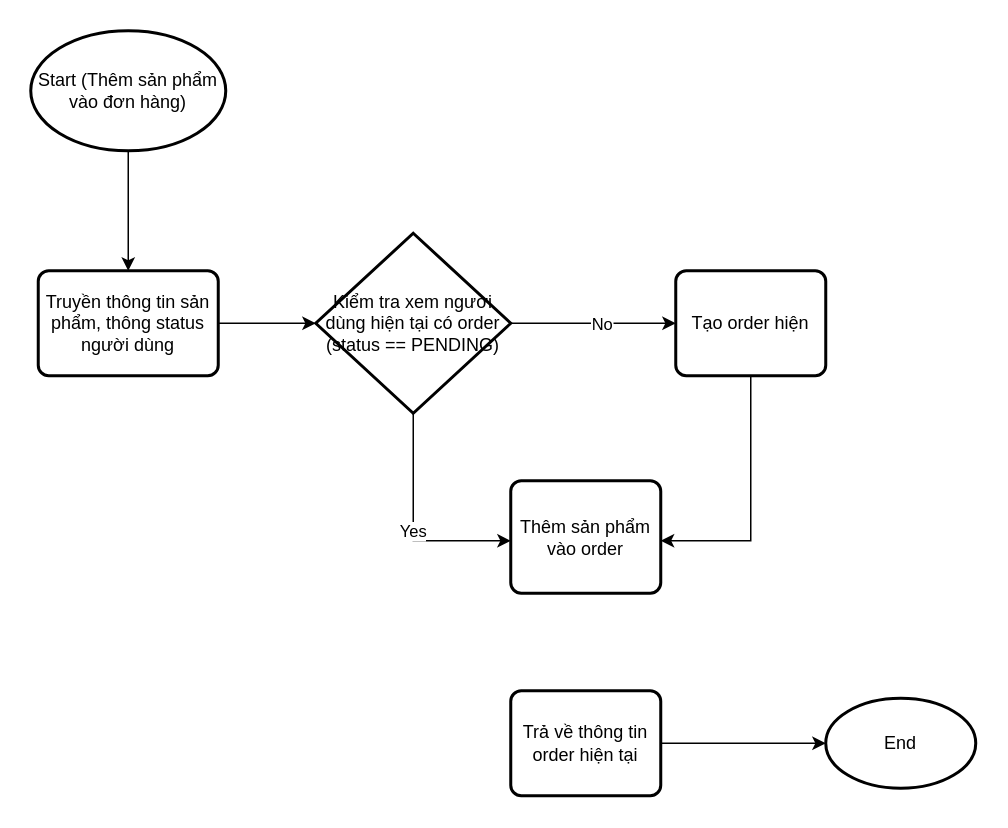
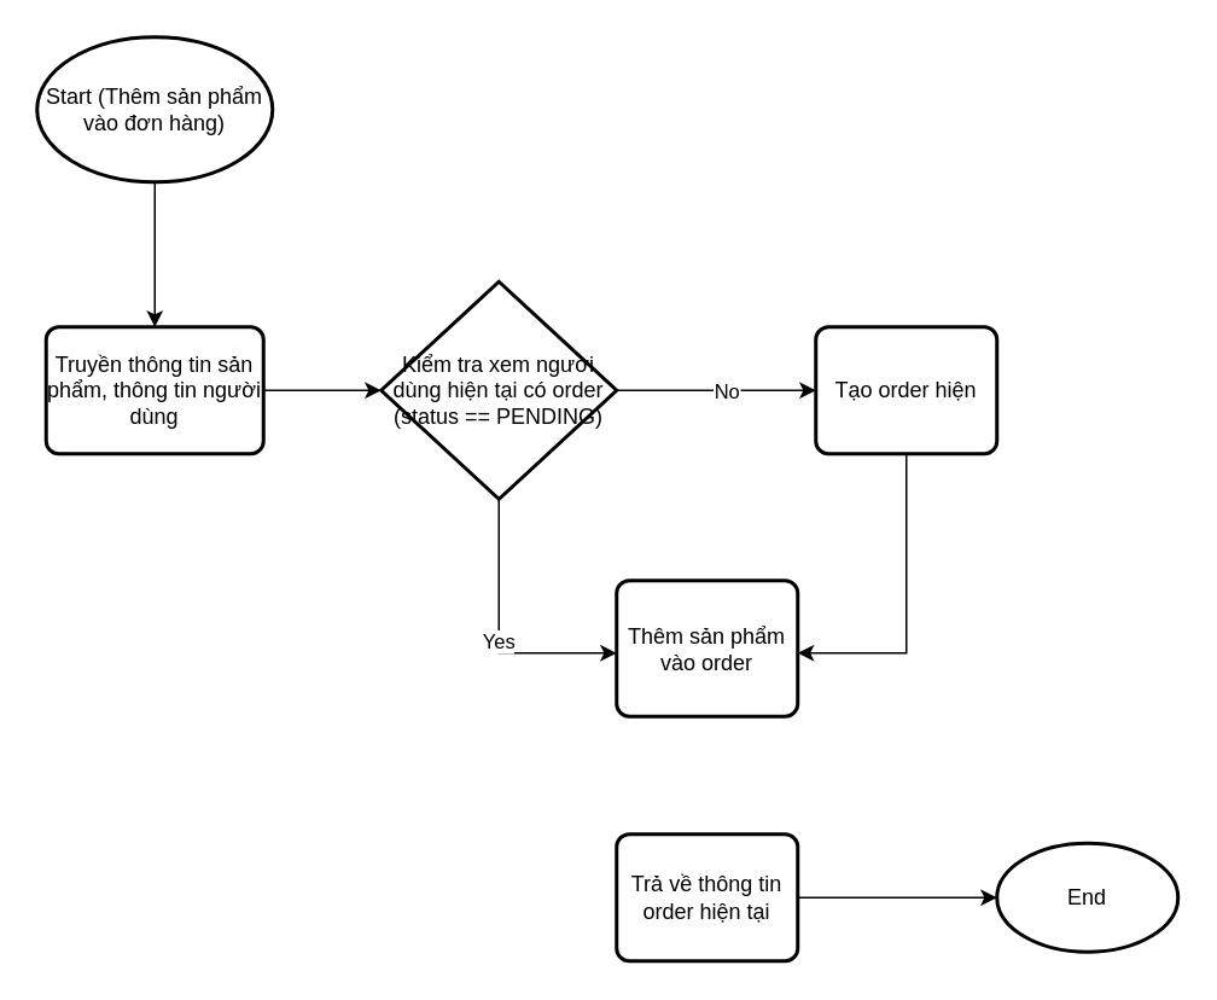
  <mxCell id="0" />
  <mxCell id="1" parent="0" />
  <mxCell id="2" value="" style="edgeStyle=orthogonalEdgeStyle;rounded=0;orthogonalLoop=1;jettySize=auto;html=1;" edge="1" parent="1" source="3" target="5"><mxGeometry relative="1" as="geometry" /></mxCell>
  <mxCell id="3" value="Start (Thêm sản phẩm vào đơn hàng)" style="strokeWidth=2;html=1;shape=mxgraph.flowchart.start_1;whiteSpace=wrap;" vertex="1" parent="1"><mxGeometry x="20" y="20" width="130" height="80" as="geometry" /></mxCell>
  <mxCell id="4" value="" style="edgeStyle=orthogonalEdgeStyle;rounded=0;orthogonalLoop=1;jettySize=auto;html=1;" edge="1" parent="1" source="5"><mxGeometry relative="1" as="geometry"><mxPoint x="210" y="215" as="targetPoint" /></mxGeometry></mxCell>
- <mxCell id="5" value="Truyền thông tin sản phẩm, thông status người dùng" style="rounded=1;whiteSpace=wrap;html=1;absoluteArcSize=1;arcSize=14;strokeWidth=2;" vertex="1" parent="1"><mxGeometry x="25" y="180" width="120" height="70" as="geometry" /></mxCell>
+ <mxCell id="5" value="Truyền thông tin sản phẩm, thông tin người dùng" style="rounded=1;whiteSpace=wrap;html=1;absoluteArcSize=1;arcSize=14;strokeWidth=2;" vertex="1" parent="1"><mxGeometry x="25" y="180" width="120" height="70" as="geometry" /></mxCell>
  <mxCell id="6" value="" style="edgeStyle=orthogonalEdgeStyle;rounded=0;orthogonalLoop=1;jettySize=auto;html=1;" edge="1" parent="1" source="10" target="11"><mxGeometry relative="1" as="geometry"><Array as="points"><mxPoint x="275" y="360" /></Array></mxGeometry></mxCell>
  <mxCell id="7" value="Yes" style="edgeLabel;html=1;align=center;verticalAlign=middle;resizable=0;points=[];" vertex="1" connectable="0" parent="6"><mxGeometry x="0.044" y="-1" relative="1" as="geometry"><mxPoint as="offset" /></mxGeometry></mxCell>
  <mxCell id="8" value="" style="edgeStyle=orthogonalEdgeStyle;rounded=0;orthogonalLoop=1;jettySize=auto;html=1;" edge="1" parent="1" source="10" target="13"><mxGeometry relative="1" as="geometry" /></mxCell>
  <mxCell id="9" value="No" style="edgeLabel;html=1;align=center;verticalAlign=middle;resizable=0;points=[];" vertex="1" connectable="0" parent="8"><mxGeometry x="0.093" relative="1" as="geometry"><mxPoint as="offset" /></mxGeometry></mxCell>
  <mxCell id="10" value="Kiểm tra xem người dùng hiện tại có order (status == PENDING)" style="strokeWidth=2;html=1;shape=mxgraph.flowchart.decision;whiteSpace=wrap;" vertex="1" parent="1"><mxGeometry x="210" y="155" width="130" height="120" as="geometry" /></mxCell>
  <mxCell id="11" value="Thêm sản phẩm vào order" style="rounded=1;whiteSpace=wrap;html=1;absoluteArcSize=1;arcSize=14;strokeWidth=2;" vertex="1" parent="1"><mxGeometry x="340" y="320" width="100" height="75" as="geometry" /></mxCell>
  <mxCell id="12" style="edgeStyle=orthogonalEdgeStyle;rounded=0;orthogonalLoop=1;jettySize=auto;html=1;" edge="1" parent="1" source="13" target="11"><mxGeometry relative="1" as="geometry"><Array as="points"><mxPoint x="500" y="360" /></Array></mxGeometry></mxCell>
  <mxCell id="13" value="Tạo order hiện" style="rounded=1;whiteSpace=wrap;html=1;absoluteArcSize=1;arcSize=14;strokeWidth=2;" vertex="1" parent="1"><mxGeometry x="450" y="180" width="100" height="70" as="geometry" /></mxCell>
  <mxCell id="14" value="End" style="strokeWidth=2;html=1;shape=mxgraph.flowchart.start_1;whiteSpace=wrap;" vertex="1" parent="1"><mxGeometry x="550" y="465" width="100" height="60" as="geometry" /></mxCell>
  <mxCell id="15" style="edgeStyle=orthogonalEdgeStyle;rounded=0;orthogonalLoop=1;jettySize=auto;html=1;" edge="1" parent="1" source="16" target="14"><mxGeometry relative="1" as="geometry" /></mxCell>
  <mxCell id="16" value="Trả về thông tin order hiện tại" style="rounded=1;whiteSpace=wrap;html=1;absoluteArcSize=1;arcSize=14;strokeWidth=2;" vertex="1" parent="1"><mxGeometry x="340" y="460" width="100" height="70" as="geometry" /></mxCell>
